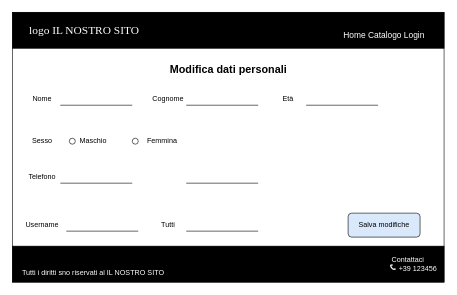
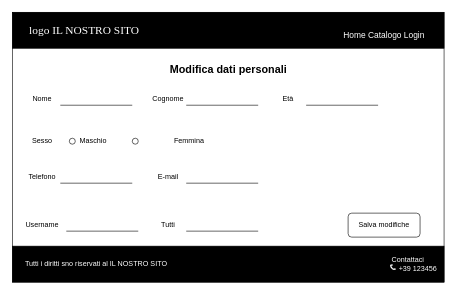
  <mxCell id="0" />
  <mxCell id="1" parent="0" />
  <mxCell id="2" value="" style="rounded=0;whiteSpace=wrap;html=1;" vertex="1" parent="1"><mxGeometry x="20" y="20" width="720" height="450" as="geometry" /></mxCell>
  <mxCell id="3" value="" style="rounded=0;whiteSpace=wrap;html=1;fillColor=#000000;" vertex="1" parent="1"><mxGeometry x="20" y="20" width="720" height="60" as="geometry" /></mxCell>
  <mxCell id="4" value="logo IL NOSTRO SITO" style="text;html=1;strokeColor=none;fillColor=none;align=center;verticalAlign=middle;whiteSpace=wrap;rounded=0;fontColor=#FFFFFF;fontSize=19;fontStyle=0;fontFamily=Verdana;" vertex="1" parent="1"><mxGeometry x="30" y="27.5" width="220" height="45" as="geometry" /></mxCell>
  <mxCell id="5" value="Home Catalogo Login" style="text;html=1;strokeColor=none;fillColor=none;align=center;verticalAlign=middle;whiteSpace=wrap;rounded=0;fontColor=#FFFFFF;fontSize=14;" vertex="1" parent="1"><mxGeometry x="550" y="42.5" width="180" height="30" as="geometry" /></mxCell>
  <mxCell id="6" value="&#10;&#10;&#10;" style="rounded=0;whiteSpace=wrap;html=1;fillColor=#000000;" vertex="1" parent="1"><mxGeometry x="20" y="410" width="720" height="60" as="geometry" /></mxCell>
- <mxCell id="7" value="Tutti i diritti sno riservati al IL NOSTRO SITO" style="text;html=1;strokeColor=none;fillColor=none;align=center;verticalAlign=middle;whiteSpace=wrap;rounded=0;fontColor=#FFFFFF;" vertex="1" parent="1"><mxGeometry x="20" y="440" width="270" height="30" as="geometry" /></mxCell>
+ <mxCell id="7" value="Tutti i diritti sno riservati al IL NOSTRO SITO" style="text;html=1;strokeColor=none;fillColor=none;align=center;verticalAlign=middle;whiteSpace=wrap;rounded=0;fontColor=#FFFFFF;" vertex="1" parent="1"><mxGeometry x="25" y="425" width="270" height="30" as="geometry" /></mxCell>
  <mxCell id="8" value="Contattaci&lt;br&gt;&amp;nbsp; &amp;nbsp; &amp;nbsp; &amp;nbsp; &amp;nbsp; +39 123456" style="text;html=1;strokeColor=none;fillColor=none;align=center;verticalAlign=middle;whiteSpace=wrap;rounded=0;fontColor=#FFFFFF;" vertex="1" parent="1"><mxGeometry x="630" y="410" width="100" height="60" as="geometry" /></mxCell>
  <mxCell id="9" value="" style="shape=mxgraph.signs.tech.telephone_3;html=1;pointerEvents=1;fillColor=#FFFFFF;strokeColor=none;verticalLabelPosition=bottom;verticalAlign=top;align=center;sketch=0;fontColor=#FFFFFF;" vertex="1" parent="1"><mxGeometry x="650" y="440" width="10" height="10" as="geometry" /></mxCell>
  <mxCell id="10" style="edgeStyle=orthogonalEdgeStyle;rounded=0;orthogonalLoop=1;jettySize=auto;html=1;exitX=0.5;exitY=1;exitDx=0;exitDy=0;" edge="1" parent="1" source="2" target="2"><mxGeometry relative="1" as="geometry" /></mxCell>
  <mxCell id="11" value="Modifica dati personali" style="text;html=1;strokeColor=none;fillColor=none;align=center;verticalAlign=middle;whiteSpace=wrap;rounded=0;fontStyle=1;fontSize=18;" vertex="1" parent="1"><mxGeometry x="257.5" y="90" width="245" height="50" as="geometry" /></mxCell>
  <mxCell id="12" value="" style="line;strokeWidth=1;rotatable=0;dashed=0;labelPosition=right;align=left;verticalAlign=middle;spacingTop=0;spacingLeft=6;points=[];portConstraint=eastwest;" vertex="1" parent="1"><mxGeometry x="100" y="170" width="120" height="10" as="geometry" /></mxCell>
  <mxCell id="13" value="" style="line;strokeWidth=1;rotatable=0;dashed=0;labelPosition=right;align=left;verticalAlign=middle;spacingTop=0;spacingLeft=6;points=[];portConstraint=eastwest;" vertex="1" parent="1"><mxGeometry x="310" y="170" width="120" height="10" as="geometry" /></mxCell>
  <mxCell id="14" value="Nome" style="text;html=1;strokeColor=none;fillColor=none;align=center;verticalAlign=middle;whiteSpace=wrap;rounded=0;" vertex="1" parent="1"><mxGeometry x="40" y="150" width="60" height="30" as="geometry" /></mxCell>
  <mxCell id="15" value="Cognome" style="text;html=1;strokeColor=none;fillColor=none;align=center;verticalAlign=middle;whiteSpace=wrap;rounded=0;" vertex="1" parent="1"><mxGeometry x="250" y="150" width="60" height="30" as="geometry" /></mxCell>
  <mxCell id="16" value="" style="line;strokeWidth=1;rotatable=0;dashed=0;labelPosition=right;align=left;verticalAlign=middle;spacingTop=0;spacingLeft=6;points=[];portConstraint=eastwest;" vertex="1" parent="1"><mxGeometry x="110" y="380" width="120" height="10" as="geometry" /></mxCell>
+ <mxCell id="17" value="E-mail" style="text;html=1;strokeColor=none;fillColor=none;align=center;verticalAlign=middle;whiteSpace=wrap;rounded=0;" vertex="1" parent="1"><mxGeometry x="250" y="280" width="60" height="30" as="geometry" /></mxCell>
  <mxCell id="18" value="" style="line;strokeWidth=1;rotatable=0;dashed=0;labelPosition=right;align=left;verticalAlign=middle;spacingTop=0;spacingLeft=6;points=[];portConstraint=eastwest;" vertex="1" parent="1"><mxGeometry x="310" y="380" width="120" height="10" as="geometry" /></mxCell>
  <mxCell id="19" value="Tutti" style="text;html=1;strokeColor=none;fillColor=none;align=center;verticalAlign=middle;whiteSpace=wrap;rounded=0;" vertex="1" parent="1"><mxGeometry x="250" y="360" width="60" height="30" as="geometry" /></mxCell>
  <mxCell id="20" value="Sesso" style="text;html=1;strokeColor=none;fillColor=none;align=center;verticalAlign=middle;whiteSpace=wrap;rounded=0;" vertex="1" parent="1"><mxGeometry x="40" y="220" width="60" height="30" as="geometry" /></mxCell>
  <mxCell id="21" value="" style="ellipse;whiteSpace=wrap;html=1;aspect=fixed;" vertex="1" parent="1"><mxGeometry x="115" y="230" width="10" height="10" as="geometry" /></mxCell>
  <mxCell id="22" value="" style="ellipse;whiteSpace=wrap;html=1;aspect=fixed;" vertex="1" parent="1"><mxGeometry x="220" y="230" width="10" height="10" as="geometry" /></mxCell>
  <mxCell id="23" value="Maschio" style="text;html=1;strokeColor=none;fillColor=none;align=center;verticalAlign=middle;whiteSpace=wrap;rounded=0;" vertex="1" parent="1"><mxGeometry x="125" y="220" width="60" height="30" as="geometry" /></mxCell>
- <mxCell id="24" value="Femmina" style="text;html=1;strokeColor=none;fillColor=none;align=center;verticalAlign=middle;whiteSpace=wrap;rounded=0;" vertex="1" parent="1"><mxGeometry x="240" y="220" width="60" height="30" as="geometry" /></mxCell>
+ <mxCell id="24" value="Femmina" style="text;html=1;strokeColor=none;fillColor=none;align=center;verticalAlign=middle;whiteSpace=wrap;rounded=0;" vertex="1" parent="1"><mxGeometry x="285" y="220" width="60" height="30" as="geometry" /></mxCell>
  <mxCell id="25" value="Età" style="text;html=1;strokeColor=none;fillColor=none;align=center;verticalAlign=middle;whiteSpace=wrap;rounded=0;" vertex="1" parent="1"><mxGeometry x="450" y="150" width="60" height="30" as="geometry" /></mxCell>
  <mxCell id="26" value="" style="line;strokeWidth=1;rotatable=0;dashed=0;labelPosition=right;align=left;verticalAlign=middle;spacingTop=0;spacingLeft=6;points=[];portConstraint=eastwest;" vertex="1" parent="1"><mxGeometry x="510" y="170" width="120" height="10" as="geometry" /></mxCell>
  <mxCell id="27" value="Telefono" style="text;html=1;strokeColor=none;fillColor=none;align=center;verticalAlign=middle;whiteSpace=wrap;rounded=0;" vertex="1" parent="1"><mxGeometry x="40" y="280" width="60" height="30" as="geometry" /></mxCell>
  <mxCell id="28" value="" style="line;strokeWidth=1;rotatable=0;dashed=0;labelPosition=right;align=left;verticalAlign=middle;spacingTop=0;spacingLeft=6;points=[];portConstraint=eastwest;" vertex="1" parent="1"><mxGeometry x="100" y="300" width="120" height="10" as="geometry" /></mxCell>
  <mxCell id="29" value="" style="line;strokeWidth=1;rotatable=0;dashed=0;labelPosition=right;align=left;verticalAlign=middle;spacingTop=0;spacingLeft=6;points=[];portConstraint=eastwest;" vertex="1" parent="1"><mxGeometry x="310" y="300" width="120" height="10" as="geometry" /></mxCell>
  <mxCell id="30" value="Username" style="text;html=1;strokeColor=none;fillColor=none;align=center;verticalAlign=middle;whiteSpace=wrap;rounded=0;" vertex="1" parent="1"><mxGeometry x="40" y="360" width="60" height="30" as="geometry" /></mxCell>
- <mxCell id="31" value="Salva modifiche" style="rounded=1;whiteSpace=wrap;html=1;fillColor=#dae8fc;" vertex="1" parent="1"><mxGeometry x="580" y="355" width="120" height="40" as="geometry" /></mxCell>
+ <mxCell id="31" value="Salva modifiche" style="rounded=1;whiteSpace=wrap;html=1;" vertex="1" parent="1"><mxGeometry x="580" y="355" width="120" height="40" as="geometry" /></mxCell>
